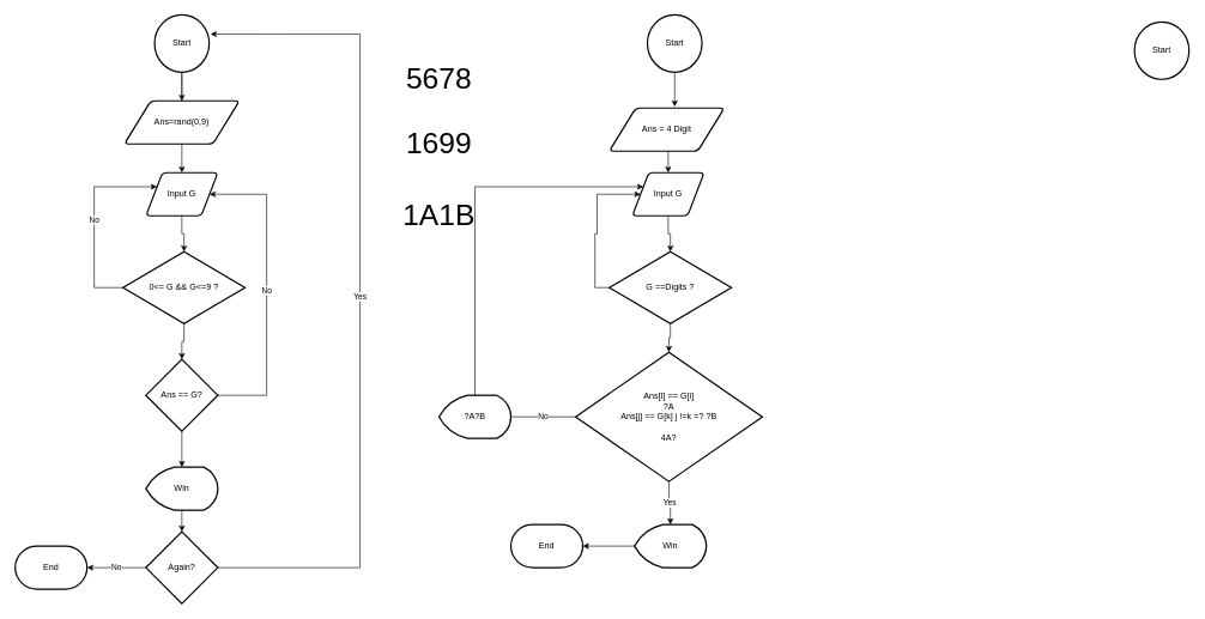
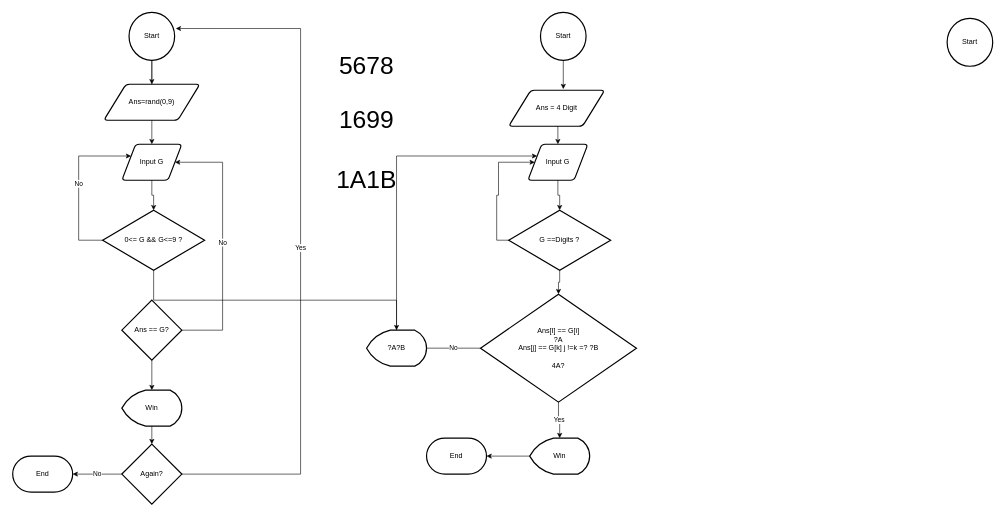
  <mxCell id="0" />
  <mxCell id="1" parent="0" />
  <mxCell id="2" style="edgeStyle=orthogonalEdgeStyle;rounded=0;orthogonalLoop=1;jettySize=auto;html=1;exitX=0.5;exitY=1;exitDx=0;exitDy=0;exitPerimeter=0;" edge="1" parent="1" source="4" target="5"><mxGeometry relative="1" as="geometry" /></mxCell>
  <mxCell id="3" style="edgeStyle=orthogonalEdgeStyle;rounded=0;orthogonalLoop=1;jettySize=auto;html=1;exitX=0.5;exitY=1;exitDx=0;exitDy=0;exitPerimeter=0;" edge="1" parent="1" source="4" target="6"><mxGeometry relative="1" as="geometry" /></mxCell>
  <mxCell id="4" value="Start" style="strokeWidth=2;html=1;shape=mxgraph.flowchart.start_2;whiteSpace=wrap;" vertex="1" parent="1"><mxGeometry x="214" y="20" width="76" height="80" as="geometry" /></mxCell>
  <mxCell id="5" value="Ans=rand(0,9)" style="shape=parallelogram;html=1;strokeWidth=2;perimeter=parallelogramPerimeter;whiteSpace=wrap;rounded=1;arcSize=12;size=0.23;" vertex="1" parent="1"><mxGeometry x="172" y="140" width="160" height="60" as="geometry" /></mxCell>
  <mxCell id="6" value="Input G" style="shape=parallelogram;html=1;strokeWidth=2;perimeter=parallelogramPerimeter;whiteSpace=wrap;rounded=1;arcSize=12;size=0.23;" vertex="1" parent="1"><mxGeometry x="202" y="240" width="100" height="60" as="geometry" /></mxCell>
  <mxCell id="7" value="No" style="edgeStyle=orthogonalEdgeStyle;rounded=0;orthogonalLoop=1;jettySize=auto;html=1;exitX=0;exitY=0.5;exitDx=0;exitDy=0;exitPerimeter=0;entryX=0;entryY=0.25;entryDx=0;entryDy=0;" edge="1" parent="1" source="8" target="6"><mxGeometry relative="1" as="geometry"><Array as="points"><mxPoint x="130" y="400" /><mxPoint x="130" y="260" /></Array></mxGeometry></mxCell>
  <mxCell id="8" value="0&amp;lt;= G &amp;amp;&amp;amp; G&amp;lt;=9 ?" style="strokeWidth=2;html=1;shape=mxgraph.flowchart.decision;whiteSpace=wrap;" vertex="1" parent="1"><mxGeometry x="170" y="350" width="170" height="100" as="geometry" /></mxCell>
  <mxCell id="9" style="edgeStyle=orthogonalEdgeStyle;rounded=0;orthogonalLoop=1;jettySize=auto;html=1;exitX=0.5;exitY=1;exitDx=0;exitDy=0;entryX=0.5;entryY=0;entryDx=0;entryDy=0;entryPerimeter=0;" edge="1" parent="1" source="6" target="8"><mxGeometry relative="1" as="geometry" /></mxCell>
  <mxCell id="10" value="No" style="edgeStyle=orthogonalEdgeStyle;rounded=0;orthogonalLoop=1;jettySize=auto;html=1;exitX=1;exitY=0.5;exitDx=0;exitDy=0;exitPerimeter=0;entryX=1;entryY=0.5;entryDx=0;entryDy=0;" edge="1" parent="1" source="11" target="6"><mxGeometry relative="1" as="geometry"><Array as="points"><mxPoint x="370" y="550" /><mxPoint x="370" y="270" /></Array></mxGeometry></mxCell>
  <mxCell id="11" value="Ans == G?" style="strokeWidth=2;html=1;shape=mxgraph.flowchart.decision;whiteSpace=wrap;" vertex="1" parent="1"><mxGeometry x="202" y="500" width="100" height="100" as="geometry" /></mxCell>
- <mxCell id="12" style="edgeStyle=orthogonalEdgeStyle;rounded=0;orthogonalLoop=1;jettySize=auto;html=1;exitX=0.5;exitY=1;exitDx=0;exitDy=0;exitPerimeter=0;entryX=0.5;entryY=0;entryDx=0;entryDy=0;entryPerimeter=0;" edge="1" parent="1" source="8" target="11"><mxGeometry relative="1" as="geometry" /></mxCell>
+ <mxCell id="12" style="edgeStyle=orthogonalEdgeStyle;rounded=0;orthogonalLoop=1;jettySize=auto;html=1;exitX=0.5;exitY=1;exitDx=0;exitDy=0;exitPerimeter=0;" edge="1" parent="1" source="8" target="38"><mxGeometry relative="1" as="geometry" /></mxCell>
  <mxCell id="13" value="Win" style="strokeWidth=2;html=1;shape=mxgraph.flowchart.display;whiteSpace=wrap;" vertex="1" parent="1"><mxGeometry x="202" y="650" width="100" height="60" as="geometry" /></mxCell>
  <mxCell id="14" style="edgeStyle=orthogonalEdgeStyle;rounded=0;orthogonalLoop=1;jettySize=auto;html=1;exitX=0.5;exitY=1;exitDx=0;exitDy=0;exitPerimeter=0;entryX=0.5;entryY=0;entryDx=0;entryDy=0;entryPerimeter=0;" edge="1" parent="1" source="11" target="13"><mxGeometry relative="1" as="geometry" /></mxCell>
  <mxCell id="15" value="Again?" style="strokeWidth=2;html=1;shape=mxgraph.flowchart.decision;whiteSpace=wrap;" vertex="1" parent="1"><mxGeometry x="202" y="740" width="100" height="100" as="geometry" /></mxCell>
  <mxCell id="16" value="Yes" style="edgeStyle=orthogonalEdgeStyle;rounded=0;orthogonalLoop=1;jettySize=auto;html=1;entryX=1.026;entryY=0.338;entryDx=0;entryDy=0;entryPerimeter=0;" edge="1" parent="1" source="15" target="4"><mxGeometry relative="1" as="geometry"><Array as="points"><mxPoint x="500" y="790" /><mxPoint x="500" y="47" /></Array></mxGeometry></mxCell>
  <mxCell id="17" style="edgeStyle=orthogonalEdgeStyle;rounded=0;orthogonalLoop=1;jettySize=auto;html=1;exitX=0.5;exitY=1;exitDx=0;exitDy=0;exitPerimeter=0;entryX=0.5;entryY=0;entryDx=0;entryDy=0;entryPerimeter=0;" edge="1" parent="1" source="13" target="15"><mxGeometry relative="1" as="geometry" /></mxCell>
  <mxCell id="18" value="End" style="strokeWidth=2;html=1;shape=mxgraph.flowchart.terminator;whiteSpace=wrap;" vertex="1" parent="1"><mxGeometry x="20" y="760" width="100" height="60" as="geometry" /></mxCell>
  <mxCell id="19" value="No" style="edgeStyle=orthogonalEdgeStyle;rounded=0;orthogonalLoop=1;jettySize=auto;html=1;exitX=0;exitY=0.5;exitDx=0;exitDy=0;exitPerimeter=0;entryX=1;entryY=0.5;entryDx=0;entryDy=0;entryPerimeter=0;" edge="1" parent="1" source="15" target="18"><mxGeometry relative="1" as="geometry" /></mxCell>
  <mxCell id="20" value="Start" style="strokeWidth=2;html=1;shape=mxgraph.flowchart.start_2;whiteSpace=wrap;" vertex="1" parent="1"><mxGeometry x="900" y="20" width="76" height="80" as="geometry" /></mxCell>
  <mxCell id="21" value="Start" style="strokeWidth=2;html=1;shape=mxgraph.flowchart.start_2;whiteSpace=wrap;" vertex="1" parent="1"><mxGeometry x="1578" y="30" width="76" height="80" as="geometry" /></mxCell>
  <mxCell id="22" style="edgeStyle=orthogonalEdgeStyle;rounded=0;orthogonalLoop=1;jettySize=auto;html=1;exitX=0.5;exitY=1;exitDx=0;exitDy=0;entryX=0.5;entryY=0;entryDx=0;entryDy=0;" edge="1" parent="1" source="23" target="25"><mxGeometry relative="1" as="geometry" /></mxCell>
  <mxCell id="23" value="Ans = 4 Digit" style="shape=parallelogram;html=1;strokeWidth=2;perimeter=parallelogramPerimeter;whiteSpace=wrap;rounded=1;arcSize=12;size=0.23;" vertex="1" parent="1"><mxGeometry x="847" y="150" width="160" height="60" as="geometry" /></mxCell>
  <mxCell id="24" style="edgeStyle=orthogonalEdgeStyle;rounded=0;orthogonalLoop=1;jettySize=auto;html=1;exitX=0.5;exitY=1;exitDx=0;exitDy=0;exitPerimeter=0;entryX=0.569;entryY=-0.033;entryDx=0;entryDy=0;entryPerimeter=0;" edge="1" parent="1" source="20" target="23"><mxGeometry relative="1" as="geometry" /></mxCell>
  <mxCell id="25" value="Input G" style="shape=parallelogram;html=1;strokeWidth=2;perimeter=parallelogramPerimeter;whiteSpace=wrap;rounded=1;arcSize=12;size=0.23;" vertex="1" parent="1"><mxGeometry x="879" y="240" width="100" height="60" as="geometry" /></mxCell>
  <mxCell id="26" style="edgeStyle=orthogonalEdgeStyle;rounded=0;orthogonalLoop=1;jettySize=auto;html=1;exitX=0;exitY=0.5;exitDx=0;exitDy=0;exitPerimeter=0;entryX=0;entryY=0.5;entryDx=0;entryDy=0;" edge="1" parent="1" source="27" target="25"><mxGeometry relative="1" as="geometry"><Array as="points"><mxPoint x="827" y="400" /><mxPoint x="827" y="325" /><mxPoint x="830" y="325" /><mxPoint x="830" y="270" /></Array></mxGeometry></mxCell>
  <mxCell id="27" value="G ==Digits ?" style="strokeWidth=2;html=1;shape=mxgraph.flowchart.decision;whiteSpace=wrap;" vertex="1" parent="1"><mxGeometry x="847" y="350" width="170" height="100" as="geometry" /></mxCell>
  <mxCell id="28" style="edgeStyle=orthogonalEdgeStyle;rounded=0;orthogonalLoop=1;jettySize=auto;html=1;exitX=0.5;exitY=1;exitDx=0;exitDy=0;entryX=0.5;entryY=0;entryDx=0;entryDy=0;entryPerimeter=0;" edge="1" parent="1" source="25" target="27"><mxGeometry relative="1" as="geometry" /></mxCell>
  <mxCell id="29" value="No" style="edgeStyle=orthogonalEdgeStyle;rounded=0;orthogonalLoop=1;jettySize=auto;html=1;exitX=0;exitY=0.5;exitDx=0;exitDy=0;exitPerimeter=0;endArrow=none;" edge="1" parent="1" source="30" target="38"><mxGeometry relative="1" as="geometry" /></mxCell>
  <mxCell id="30" value="Ans[I] == G[i]&lt;div&gt;?A&lt;/div&gt;&lt;div&gt;Ans[j] == G[k] j !=k =? ?B&lt;/div&gt;&lt;div&gt;&lt;br&gt;&lt;/div&gt;&lt;div&gt;4A?&lt;/div&gt;" style="strokeWidth=2;html=1;shape=mxgraph.flowchart.decision;whiteSpace=wrap;" vertex="1" parent="1"><mxGeometry x="800" y="490" width="260" height="180" as="geometry" /></mxCell>
  <mxCell id="31" value="5678" style="text;strokeColor=none;align=center;fillColor=none;html=1;verticalAlign=middle;whiteSpace=wrap;rounded=0;fontSize=41;" vertex="1" parent="1"><mxGeometry x="500" y="50" width="220" height="120" as="geometry" /></mxCell>
  <mxCell id="32" value="1699" style="text;strokeColor=none;align=center;fillColor=none;html=1;verticalAlign=middle;whiteSpace=wrap;rounded=0;fontSize=41;" vertex="1" parent="1"><mxGeometry x="500" y="140" width="220" height="120" as="geometry" /></mxCell>
  <mxCell id="33" value="1A1B" style="text;strokeColor=none;align=center;fillColor=none;html=1;verticalAlign=middle;whiteSpace=wrap;rounded=0;fontSize=41;" vertex="1" parent="1"><mxGeometry x="500" y="240" width="220" height="120" as="geometry" /></mxCell>
  <mxCell id="34" style="edgeStyle=orthogonalEdgeStyle;rounded=0;orthogonalLoop=1;jettySize=auto;html=1;exitX=0;exitY=0.5;exitDx=0;exitDy=0;exitPerimeter=0;" edge="1" parent="1" source="35" target="40"><mxGeometry relative="1" as="geometry" /></mxCell>
  <mxCell id="35" value="Win" style="strokeWidth=2;html=1;shape=mxgraph.flowchart.display;whiteSpace=wrap;" vertex="1" parent="1"><mxGeometry x="882" y="730" width="100" height="60" as="geometry" /></mxCell>
  <mxCell id="36" value="Yes" style="edgeStyle=orthogonalEdgeStyle;rounded=0;orthogonalLoop=1;jettySize=auto;html=1;exitX=0.5;exitY=1;exitDx=0;exitDy=0;exitPerimeter=0;entryX=0.5;entryY=0;entryDx=0;entryDy=0;entryPerimeter=0;" edge="1" parent="1" source="30" target="35"><mxGeometry relative="1" as="geometry" /></mxCell>
  <mxCell id="37" style="edgeStyle=orthogonalEdgeStyle;rounded=0;orthogonalLoop=1;jettySize=auto;html=1;exitX=0.5;exitY=0;exitDx=0;exitDy=0;exitPerimeter=0;entryX=0;entryY=0.25;entryDx=0;entryDy=0;" edge="1" parent="1" source="38" target="25"><mxGeometry relative="1" as="geometry"><Array as="points"><mxPoint x="660" y="260" /></Array></mxGeometry></mxCell>
  <mxCell id="38" value="?A?B" style="strokeWidth=2;html=1;shape=mxgraph.flowchart.display;whiteSpace=wrap;" vertex="1" parent="1"><mxGeometry x="610" y="550" width="100" height="60" as="geometry" /></mxCell>
  <mxCell id="39" style="edgeStyle=orthogonalEdgeStyle;rounded=0;orthogonalLoop=1;jettySize=auto;html=1;exitX=0.5;exitY=1;exitDx=0;exitDy=0;exitPerimeter=0;entryX=0.5;entryY=0;entryDx=0;entryDy=0;entryPerimeter=0;" edge="1" parent="1" source="27" target="30"><mxGeometry relative="1" as="geometry" /></mxCell>
  <mxCell id="40" value="End" style="strokeWidth=2;html=1;shape=mxgraph.flowchart.terminator;whiteSpace=wrap;" vertex="1" parent="1"><mxGeometry x="710" y="730" width="100" height="60" as="geometry" /></mxCell>
